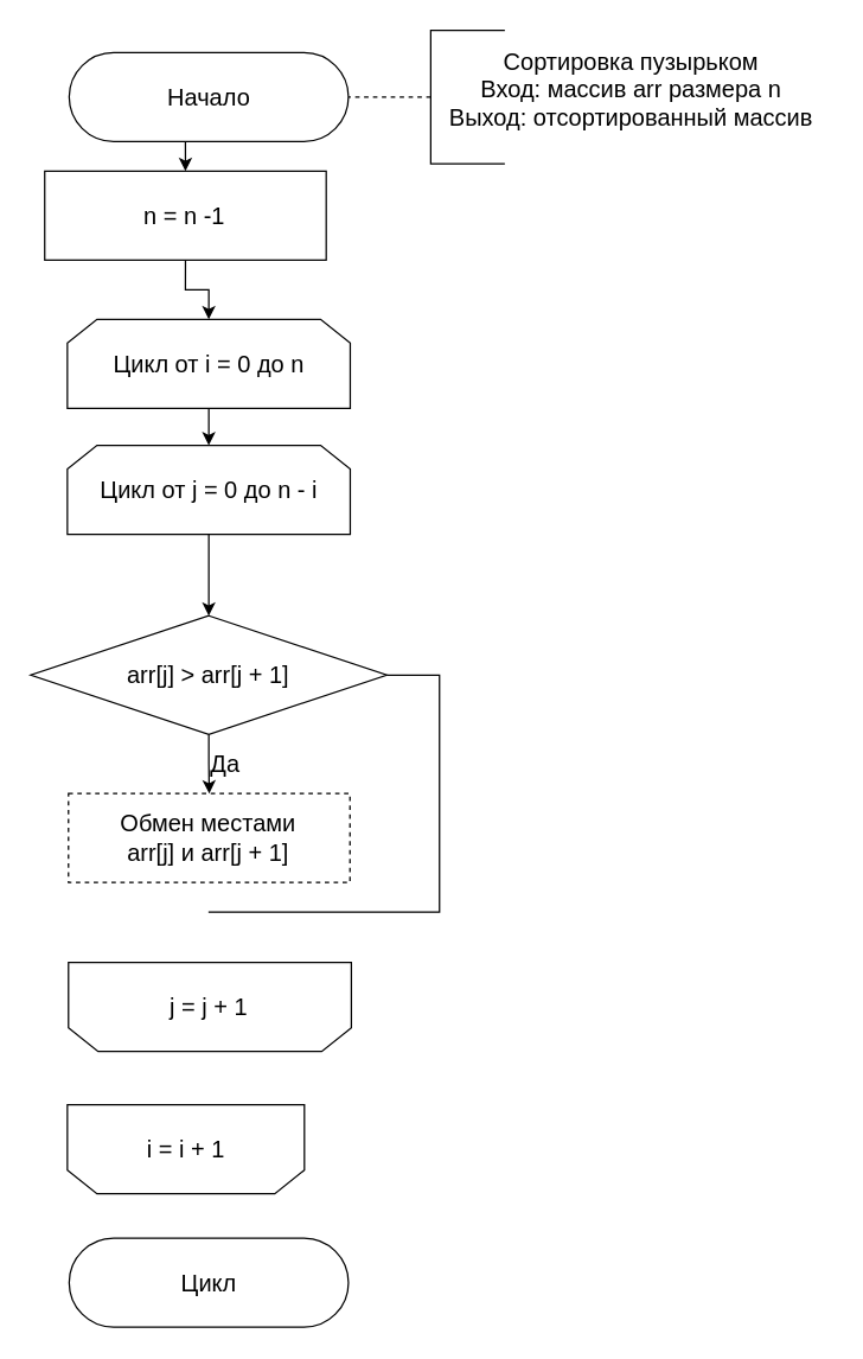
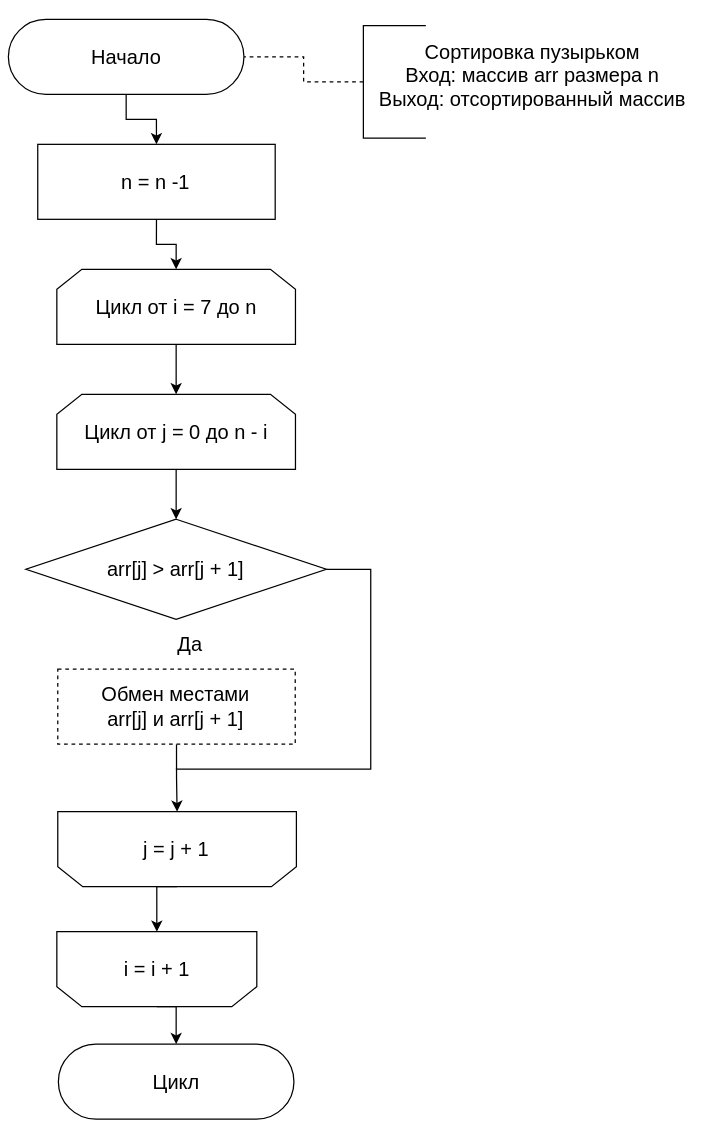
  <mxCell id="0" />
  <mxCell id="1" parent="0" />
  <mxCell id="2" style="edgeStyle=orthogonalEdgeStyle;rounded=0;orthogonalLoop=1;jettySize=auto;html=1;exitX=0.5;exitY=0.5;exitDx=0;exitDy=30;exitPerimeter=0;entryX=0.5;entryY=0;entryDx=0;entryDy=0;endArrow=classic;endFill=1;" edge="1" parent="1" source="3" target="23"><mxGeometry relative="1" as="geometry" /></mxCell>
- <mxCell id="3" value="&lt;font style=&quot;font-size: 16px&quot;&gt;Начало&lt;/font&gt;" style="html=1;dashed=0;whitespace=wrap;shape=mxgraph.dfd.start" vertex="1" parent="1"><mxGeometry x="45.94" y="35" width="188.5" height="60" as="geometry" /></mxCell>
- <mxCell id="4" style="edgeStyle=orthogonalEdgeStyle;rounded=0;orthogonalLoop=1;jettySize=auto;html=1;exitX=0.5;exitY=1;exitDx=0;exitDy=0;exitPerimeter=0;entryX=0.5;entryY=0;entryDx=0;entryDy=0;" edge="1" parent="1" source="6" target="8"><mxGeometry relative="1" as="geometry" /></mxCell>
+ <mxCell id="3" value="&lt;font style=&quot;font-size: 16px&quot;&gt;Начало&lt;/font&gt;" style="html=1;dashed=0;whitespace=wrap;shape=mxgraph.dfd.start" vertex="1" parent="1"><mxGeometry x="5.94" y="15" width="188.5" height="60" as="geometry" /></mxCell>
  <mxCell id="5" style="edgeStyle=orthogonalEdgeStyle;rounded=0;orthogonalLoop=1;jettySize=auto;html=1;exitX=1;exitY=0.5;exitDx=0;exitDy=0;exitPerimeter=0;endArrow=none;endFill=0;" edge="1" parent="1" source="6"><mxGeometry relative="1" as="geometry"><mxPoint x="139.94" y="615" as="targetPoint" /><Array as="points"><mxPoint x="295.94" y="455" /><mxPoint x="295.94" y="615" /><mxPoint x="139.94" y="615" /></Array></mxGeometry></mxCell>
  <mxCell id="6" value="&lt;font style=&quot;font-size: 16px&quot;&gt;arr[j] &amp;gt; arr[j + 1]&lt;/font&gt;" style="strokeWidth=1;html=1;shape=mxgraph.flowchart.decision;whiteSpace=wrap;rounded=1;shadow=0;glass=0;sketch=0;gradientColor=none;" vertex="1" parent="1"><mxGeometry x="20" y="415" width="240.38" height="80" as="geometry" /></mxCell>
+ <mxCell id="7" style="edgeStyle=orthogonalEdgeStyle;rounded=0;orthogonalLoop=1;jettySize=auto;html=1;exitX=0.5;exitY=1;exitDx=0;exitDy=0;endArrow=classic;endFill=1;entryX=0.5;entryY=1;entryDx=0;entryDy=0;" edge="1" parent="1" source="8" target="14"><mxGeometry relative="1" as="geometry"><mxPoint x="140.94" y="615" as="targetPoint" /></mxGeometry></mxCell>
  <mxCell id="8" value="&lt;font style=&quot;font-size: 16px&quot;&gt;&lt;span&gt;Обмен местами&lt;br&gt;&lt;/span&gt;&lt;span&gt;arr[j] и arr[j + 1]&lt;/span&gt;&lt;br&gt;&lt;/font&gt;" style="rounded=0;whiteSpace=wrap;html=1;shadow=0;glass=0;sketch=0;strokeWidth=1;gradientColor=none;dashed=1;" vertex="1" parent="1"><mxGeometry x="45.47" y="535" width="190" height="60" as="geometry" /></mxCell>
  <mxCell id="9" style="edgeStyle=orthogonalEdgeStyle;rounded=0;orthogonalLoop=1;jettySize=auto;html=1;exitX=0.5;exitY=1;exitDx=0;exitDy=0;entryX=0.5;entryY=0;entryDx=0;entryDy=0;" edge="1" parent="1" source="10" target="12"><mxGeometry relative="1" as="geometry" /></mxCell>
- <mxCell id="10" value="&lt;font style=&quot;font-size: 16px&quot;&gt;Цикл от i = 0 до n&lt;/font&gt;" style="shape=loopLimit;whiteSpace=wrap;html=1;strokeWidth=1;" vertex="1" parent="1"><mxGeometry x="44.72" y="215" width="190.94" height="60" as="geometry" /></mxCell>
+ <mxCell id="10" value="&lt;font style=&quot;font-size: 16px&quot;&gt;Цикл от i = 7 до n&lt;/font&gt;" style="shape=loopLimit;whiteSpace=wrap;html=1;strokeWidth=1;" vertex="1" parent="1"><mxGeometry x="44.72" y="215" width="190.94" height="60" as="geometry" /></mxCell>
  <mxCell id="11" style="edgeStyle=orthogonalEdgeStyle;rounded=0;orthogonalLoop=1;jettySize=auto;html=1;exitX=0.5;exitY=1;exitDx=0;exitDy=0;entryX=0.5;entryY=0;entryDx=0;entryDy=0;entryPerimeter=0;" edge="1" parent="1" source="12" target="6"><mxGeometry relative="1" as="geometry" /></mxCell>
- <mxCell id="12" value="&lt;font style=&quot;font-size: 16px&quot;&gt;Цикл от j = 0 до n - i&lt;br&gt;&lt;/font&gt;" style="shape=loopLimit;whiteSpace=wrap;html=1;strokeWidth=1;" vertex="1" parent="1"><mxGeometry x="44.72" y="300" width="190.94" height="60" as="geometry" /></mxCell>
+ <mxCell id="12" value="&lt;font style=&quot;font-size: 16px&quot;&gt;Цикл от j = 0 до n - i&lt;br&gt;&lt;/font&gt;" style="shape=loopLimit;whiteSpace=wrap;html=1;strokeWidth=1;" vertex="1" parent="1"><mxGeometry x="44.72" y="315" width="190.94" height="60" as="geometry" /></mxCell>
+ <mxCell id="13" style="edgeStyle=orthogonalEdgeStyle;rounded=0;orthogonalLoop=1;jettySize=auto;html=1;exitX=0.5;exitY=0;exitDx=0;exitDy=0;entryX=0.5;entryY=1;entryDx=0;entryDy=0;endArrow=classic;endFill=1;" edge="1" parent="1" source="14" target="16"><mxGeometry relative="1" as="geometry" /></mxCell>
  <mxCell id="14" value="&lt;font style=&quot;font-size: 16px&quot;&gt;j = j + 1&lt;br&gt;&lt;/font&gt;" style="shape=loopLimit;whiteSpace=wrap;html=1;strokeWidth=1;direction=west;" vertex="1" parent="1"><mxGeometry x="45.47" y="649" width="190.94" height="60" as="geometry" /></mxCell>
+ <mxCell id="15" style="edgeStyle=orthogonalEdgeStyle;rounded=0;orthogonalLoop=1;jettySize=auto;html=1;exitX=0.5;exitY=0;exitDx=0;exitDy=0;entryX=0.5;entryY=0.5;entryDx=0;entryDy=-30.0;entryPerimeter=0;endArrow=classic;endFill=1;" edge="1" parent="1" source="16" target="18"><mxGeometry relative="1" as="geometry" /></mxCell>
  <mxCell id="16" value="&lt;font style=&quot;font-size: 16px&quot;&gt;i = i + 1&lt;/font&gt;" style="shape=loopLimit;whiteSpace=wrap;html=1;strokeWidth=1;direction=west;" vertex="1" parent="1"><mxGeometry x="44.72" y="745" width="160" height="60" as="geometry" /></mxCell>
  <mxCell id="17" value="&lt;font style=&quot;font-size: 16px&quot;&gt;Да&lt;/font&gt;" style="text;html=1;align=center;verticalAlign=middle;resizable=0;points=[];autosize=1;strokeColor=none;fillColor=none;" vertex="1" parent="1"><mxGeometry x="130.94" y="505" width="40" height="20" as="geometry" /></mxCell>
  <mxCell id="18" value="&lt;font style=&quot;font-size: 16px&quot;&gt;Цикл&lt;/font&gt;" style="html=1;dashed=0;whitespace=wrap;shape=mxgraph.dfd.start" vertex="1" parent="1"><mxGeometry x="45.94" y="835" width="188.5" height="60" as="geometry" /></mxCell>
  <mxCell id="19" style="edgeStyle=orthogonalEdgeStyle;rounded=0;orthogonalLoop=1;jettySize=auto;html=1;exitX=0;exitY=0.5;exitDx=0;exitDy=0;exitPerimeter=0;entryX=1;entryY=0.5;entryDx=0;entryDy=0;entryPerimeter=0;dashed=1;endArrow=none;endFill=0;" edge="1" parent="1" source="20" target="3"><mxGeometry relative="1" as="geometry" /></mxCell>
  <mxCell id="20" value="" style="strokeWidth=1;html=1;shape=mxgraph.flowchart.annotation_1;align=left;pointerEvents=1;" vertex="1" parent="1"><mxGeometry x="290" y="20" width="50" height="90" as="geometry" /></mxCell>
  <mxCell id="21" value="&lt;div&gt;&lt;span style=&quot;font-size: 16px&quot;&gt;Сортировка пузырьком&lt;/span&gt;&lt;/div&gt;&lt;font style=&quot;font-size: 16px&quot;&gt;&lt;div&gt;Вход: массив arr размера n&lt;/div&gt;&lt;div&gt;Выход: отсортированный массив&lt;/div&gt;&lt;/font&gt;" style="text;html=1;align=center;verticalAlign=middle;resizable=0;points=[];autosize=1;strokeColor=none;fillColor=none;" vertex="1" parent="1"><mxGeometry x="290" y="35" width="270" height="50" as="geometry" /></mxCell>
  <mxCell id="22" style="edgeStyle=orthogonalEdgeStyle;rounded=0;orthogonalLoop=1;jettySize=auto;html=1;exitX=0.5;exitY=1;exitDx=0;exitDy=0;entryX=0.5;entryY=0;entryDx=0;entryDy=0;endArrow=classic;endFill=1;" edge="1" parent="1" source="23" target="10"><mxGeometry relative="1" as="geometry" /></mxCell>
  <mxCell id="23" value="&lt;font style=&quot;font-size: 16px&quot;&gt;n = n -1&lt;br&gt;&lt;/font&gt;" style="rounded=0;whiteSpace=wrap;html=1;shadow=0;glass=0;sketch=0;strokeWidth=1;gradientColor=none;" vertex="1" parent="1"><mxGeometry x="29.44" y="115" width="190" height="60" as="geometry" /></mxCell>
